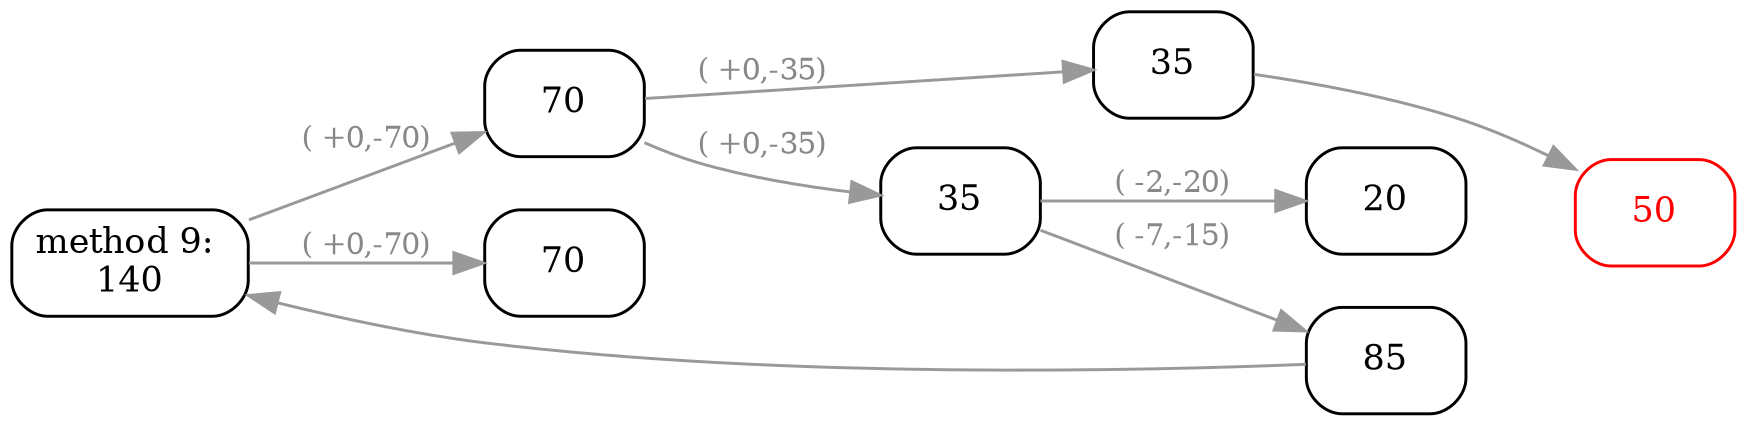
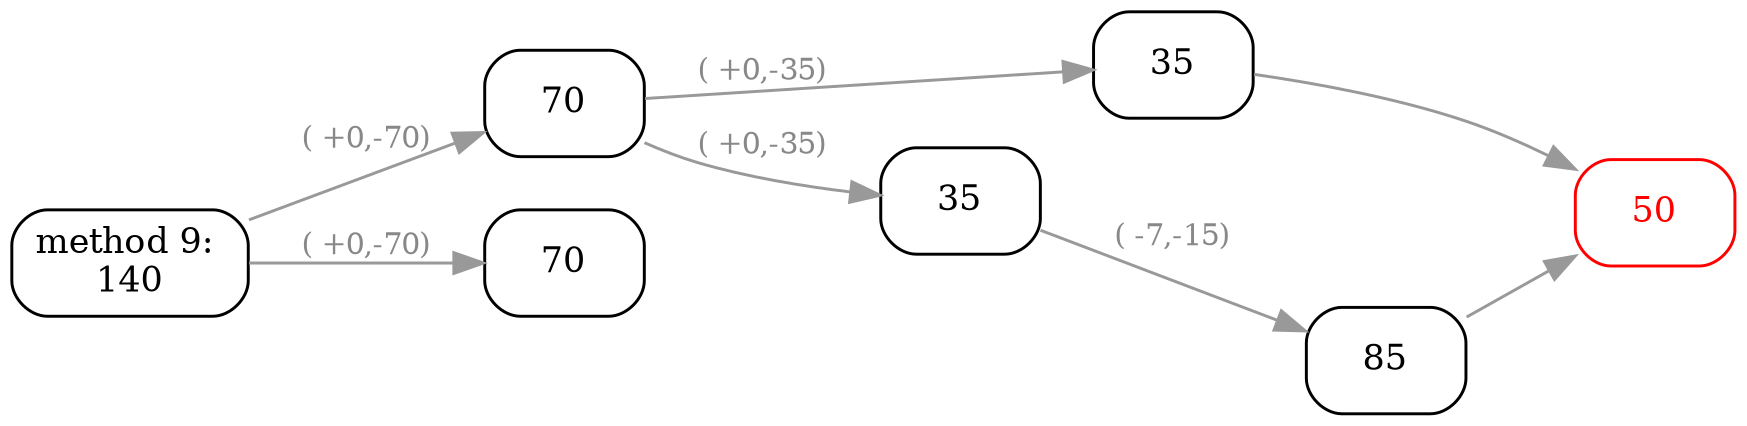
  digraph {
    rankdir=LR
    node [color=black fontcolor=black fontsize=12 shape=box style=rounded]
    edge [color="#999999" fontcolor="#888888" fontsize=10]
    n1 [label="method 9: \n140"]
    n2 [label=70]
    n3 [label=70]
    n4 [label=35]
    n5 [label=35]
    n6 [label=85]
-   n7 [label=20]
    n8 [color=red fontcolor=red label=50]
    n1 -> n2 [label="( +0,-70)"]
    n1 -> n3 [label="( +0,-70)"]
    n2 -> n4 [label="( +0,-35)"]
    n2 -> n5 [label="( +0,-35)"]
    n4 -> n6 [label="( -7,-15)"]
-   n4 -> n7 [label="( -2,-20)"]
    n5 -> n8
-   n6 -> n1
+   n6 -> n8
  }
